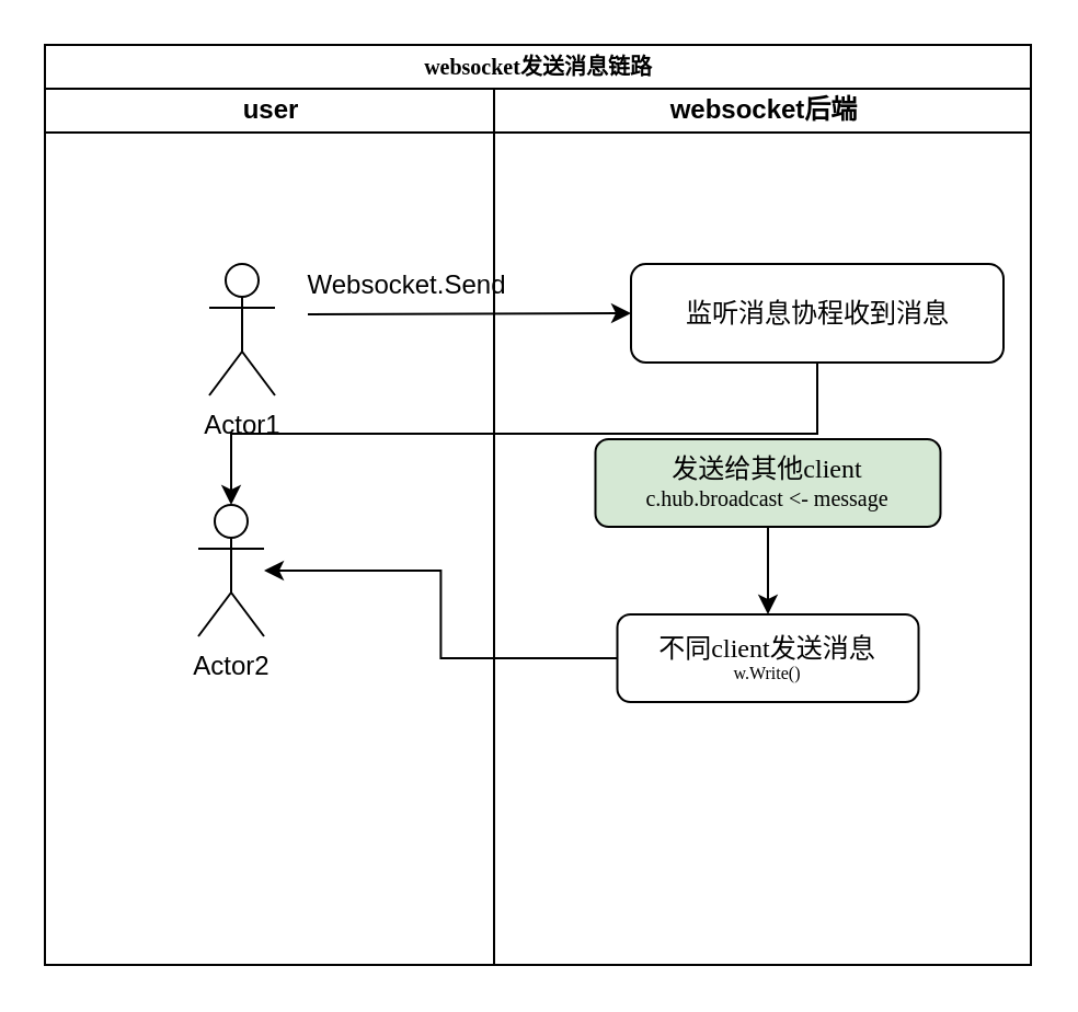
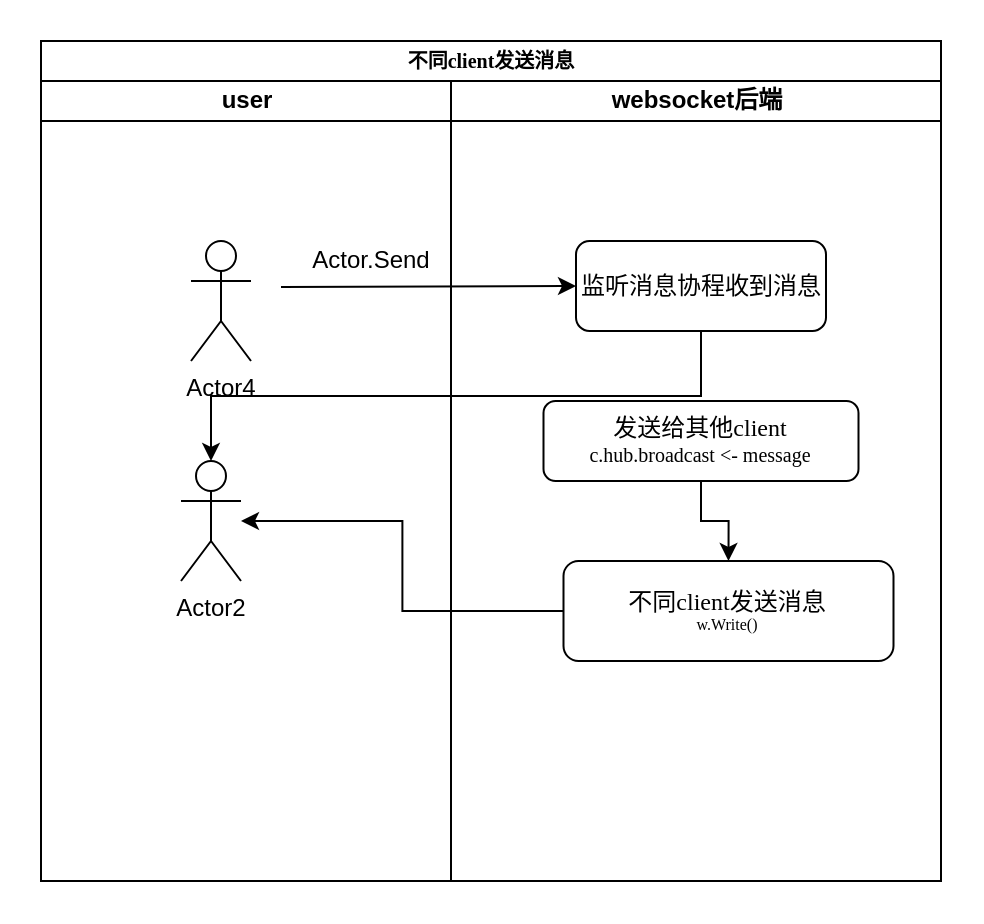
  <mxCell id="0" />
  <mxCell id="1" parent="0" />
- <mxCell id="2" value="&lt;font style=&quot;font-size: 10px&quot;&gt;websocket发送消息链路&lt;/font&gt;" style="swimlane;html=1;childLayout=stackLayout;startSize=20;rounded=0;shadow=0;labelBackgroundColor=none;strokeWidth=1;fontFamily=Verdana;fontSize=8;align=center;" parent="1" vertex="1"><mxGeometry x="20" y="20" width="450" height="420" as="geometry" /></mxCell>
+ <mxCell id="2" value="&lt;font style=&quot;font-size: 10px&quot;&gt;不同client发送消息&lt;/font&gt;" style="swimlane;html=1;childLayout=stackLayout;startSize=20;rounded=0;shadow=0;labelBackgroundColor=none;strokeWidth=1;fontFamily=Verdana;fontSize=8;align=center;" parent="1" vertex="1"><mxGeometry x="20" y="20" width="450" height="420" as="geometry" /></mxCell>
  <mxCell id="3" value="user" style="swimlane;html=1;startSize=20;" parent="2" vertex="1"><mxGeometry y="20" width="205" height="400" as="geometry" /></mxCell>
  <mxCell id="4" value="Actor2" style="shape=umlActor;verticalLabelPosition=bottom;verticalAlign=top;html=1;outlineConnect=0;" parent="3" vertex="1"><mxGeometry x="70" y="190" width="30" height="60" as="geometry" /></mxCell>
- <mxCell id="5" value="Websocket.Send" style="text;html=1;align=center;verticalAlign=middle;resizable=0;points=[];autosize=1;strokeColor=none;fillColor=none;" vertex="1" parent="3"><mxGeometry x="110" y="80" width="110" height="20" as="geometry" /></mxCell>
+ <mxCell id="5" value="Actor.Send" style="text;html=1;align=center;verticalAlign=middle;resizable=0;points=[];autosize=1;strokeColor=none;fillColor=none;" vertex="1" parent="3"><mxGeometry x="110" y="80" width="110" height="20" as="geometry" /></mxCell>
  <mxCell id="6" value="" style="endArrow=classic;html=1;rounded=0;fontSize=14;entryX=0;entryY=0.5;entryDx=0;entryDy=0;" edge="1" parent="3" target="8"><mxGeometry width="50" height="50" relative="1" as="geometry"><mxPoint x="120" y="103" as="sourcePoint" /><mxPoint x="195" y="120" as="targetPoint" /></mxGeometry></mxCell>
  <mxCell id="7" value="websocket后端" style="swimlane;html=1;startSize=20;" parent="2" vertex="1"><mxGeometry x="205" y="20" width="245" height="400" as="geometry" /></mxCell>
- <mxCell id="8" value="&lt;font style=&quot;font-size: 12px&quot;&gt;&lt;pre style=&quot;background-color: rgb(255 , 255 , 255) ; font-family: &amp;#34;jetbrains mono&amp;#34; , monospace&quot;&gt;监听消息协程收到消息&lt;/pre&gt;&lt;/font&gt;" style="rounded=1;whiteSpace=wrap;html=1;shadow=0;labelBackgroundColor=none;strokeWidth=1;fontFamily=Verdana;fontSize=8;align=center;" parent="7" vertex="1"><mxGeometry x="62.5" y="80" width="170" height="45" as="geometry" /></mxCell>
- <mxCell id="9" value="&lt;font&gt;&lt;font&gt;&lt;font style=&quot;font-size: 12px&quot;&gt;发送给其他client&lt;/font&gt;&lt;br&gt;&lt;font style=&quot;font-size: 10px&quot;&gt;c.hub.broadcast &amp;lt;- message&lt;/font&gt;&lt;/font&gt;&lt;br&gt;&lt;/font&gt;" style="rounded=1;whiteSpace=wrap;html=1;shadow=0;labelBackgroundColor=none;strokeWidth=1;fontFamily=Verdana;fontSize=8;align=center;fillColor=#d5e8d4;" parent="7" vertex="1"><mxGeometry x="46.25" y="160" width="157.5" height="40" as="geometry" /></mxCell>
+ <mxCell id="8" value="&lt;font style=&quot;font-size: 12px&quot;&gt;&lt;pre style=&quot;background-color: rgb(255 , 255 , 255) ; font-family: &amp;#34;jetbrains mono&amp;#34; , monospace&quot;&gt;监听消息协程收到消息&lt;/pre&gt;&lt;/font&gt;" style="rounded=1;whiteSpace=wrap;html=1;shadow=0;labelBackgroundColor=none;strokeWidth=1;fontFamily=Verdana;fontSize=8;align=center;" parent="7" vertex="1"><mxGeometry x="62.5" y="80" width="125" height="45" as="geometry" /></mxCell>
+ <mxCell id="9" value="&lt;font&gt;&lt;font&gt;&lt;font style=&quot;font-size: 12px&quot;&gt;发送给其他client&lt;/font&gt;&lt;br&gt;&lt;font style=&quot;font-size: 10px&quot;&gt;c.hub.broadcast &amp;lt;- message&lt;/font&gt;&lt;/font&gt;&lt;br&gt;&lt;/font&gt;" style="rounded=1;whiteSpace=wrap;html=1;shadow=0;labelBackgroundColor=none;strokeWidth=1;fontFamily=Verdana;fontSize=8;align=center;" parent="7" vertex="1"><mxGeometry x="46.25" y="160" width="157.5" height="40" as="geometry" /></mxCell>
  <mxCell id="10" style="edgeStyle=orthogonalEdgeStyle;rounded=0;orthogonalLoop=1;jettySize=auto;html=1;exitX=0.5;exitY=1;exitDx=0;exitDy=0;fontSize=12;fontColor=#000000;" parent="7" source="8" target="4" edge="1"><mxGeometry relative="1" as="geometry"><mxPoint x="124.667" y="155" as="targetPoint" /></mxGeometry></mxCell>
- <mxCell id="11" value="&lt;font&gt;&lt;font style=&quot;font-size: 12px&quot;&gt;不同client发送消息&lt;br&gt;&lt;/font&gt;w.Write()&lt;br&gt;&lt;/font&gt;" style="rounded=1;whiteSpace=wrap;html=1;shadow=0;labelBackgroundColor=none;strokeWidth=1;fontFamily=Verdana;fontSize=8;align=center;" parent="7" vertex="1"><mxGeometry x="56.25" y="240" width="137.5" height="40" as="geometry" /></mxCell>
+ <mxCell id="11" value="&lt;font&gt;&lt;font style=&quot;font-size: 12px&quot;&gt;不同client发送消息&lt;br&gt;&lt;/font&gt;w.Write()&lt;br&gt;&lt;/font&gt;" style="rounded=1;whiteSpace=wrap;html=1;shadow=0;labelBackgroundColor=none;strokeWidth=1;fontFamily=Verdana;fontSize=8;align=center;" parent="7" vertex="1"><mxGeometry x="56.25" y="240" width="165" height="50" as="geometry" /></mxCell>
  <mxCell id="12" style="edgeStyle=orthogonalEdgeStyle;rounded=0;orthogonalLoop=1;jettySize=auto;html=1;exitX=0.5;exitY=1;exitDx=0;exitDy=0;fontSize=10;fontColor=#000000;entryX=0.5;entryY=0;entryDx=0;entryDy=0;" parent="7" source="9" target="11" edge="1"><mxGeometry relative="1" as="geometry"><mxPoint x="124.667" y="255" as="targetPoint" /><Array as="points" /></mxGeometry></mxCell>
  <mxCell id="13" style="edgeStyle=orthogonalEdgeStyle;rounded=0;orthogonalLoop=1;jettySize=auto;html=1;exitX=0;exitY=0.5;exitDx=0;exitDy=0;fontSize=10;fontColor=#000000;" edge="1" parent="2" source="11" target="4"><mxGeometry relative="1" as="geometry" /></mxCell>
- <mxCell id="14" value="Actor1" style="shape=umlActor;verticalLabelPosition=bottom;verticalAlign=top;html=1;outlineConnect=0;" vertex="1" parent="1"><mxGeometry x="95" y="120" width="30" height="60" as="geometry" /></mxCell>
+ <mxCell id="14" value="Actor4" style="shape=umlActor;verticalLabelPosition=bottom;verticalAlign=top;html=1;outlineConnect=0;" vertex="1" parent="1"><mxGeometry x="95" y="120" width="30" height="60" as="geometry" /></mxCell>
